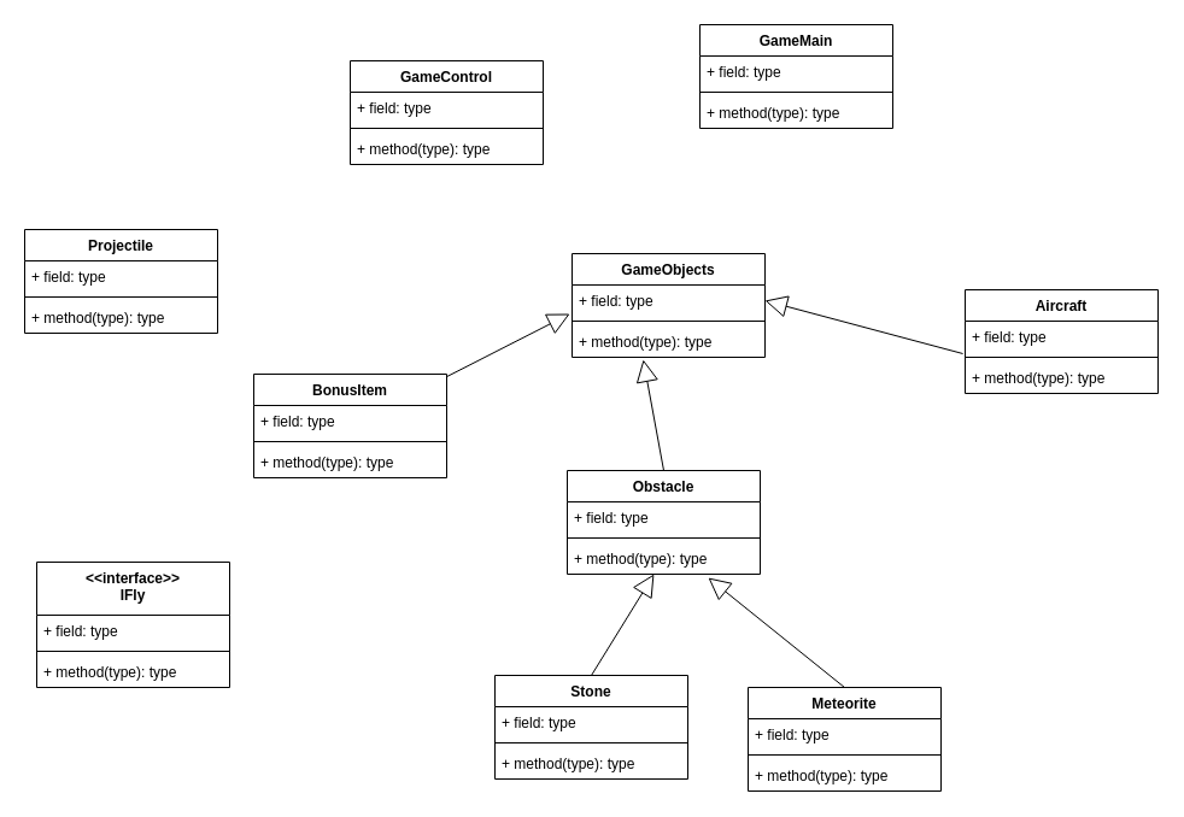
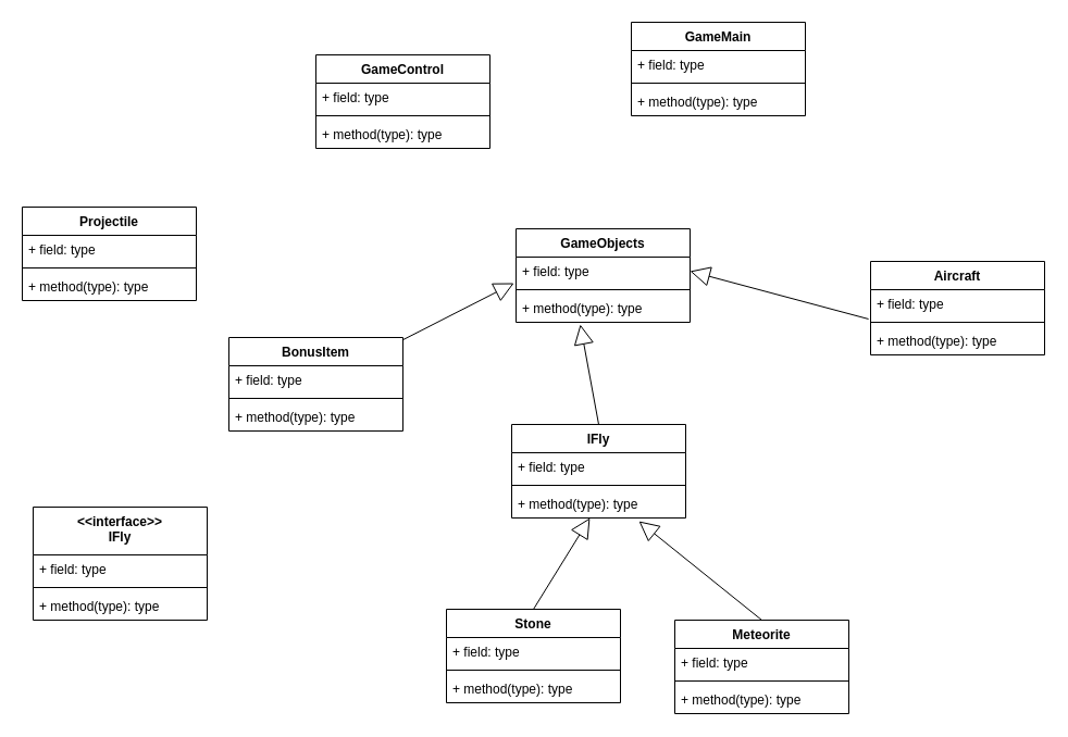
  <mxCell id="0" />
  <mxCell id="1" parent="0" />
  <mxCell id="2" value="GameMain" style="swimlane;fontStyle=1;align=center;verticalAlign=top;childLayout=stackLayout;horizontal=1;startSize=26;horizontalStack=0;resizeParent=1;resizeParentMax=0;resizeLast=0;collapsible=1;marginBottom=0;" vertex="1" parent="1"><mxGeometry x="580" y="20" width="160" height="86" as="geometry" /></mxCell>
  <mxCell id="3" value="+ field: type" style="text;strokeColor=none;fillColor=none;align=left;verticalAlign=top;spacingLeft=4;spacingRight=4;overflow=hidden;rotatable=0;points=[[0,0.5],[1,0.5]];portConstraint=eastwest;" vertex="1" parent="2"><mxGeometry y="26" width="160" height="26" as="geometry" /></mxCell>
  <mxCell id="4" value="" style="line;strokeWidth=1;fillColor=none;align=left;verticalAlign=middle;spacingTop=-1;spacingLeft=3;spacingRight=3;rotatable=0;labelPosition=right;points=[];portConstraint=eastwest;" vertex="1" parent="2"><mxGeometry y="52" width="160" height="8" as="geometry" /></mxCell>
  <mxCell id="5" value="+ method(type): type" style="text;strokeColor=none;fillColor=none;align=left;verticalAlign=top;spacingLeft=4;spacingRight=4;overflow=hidden;rotatable=0;points=[[0,0.5],[1,0.5]];portConstraint=eastwest;" vertex="1" parent="2"><mxGeometry y="60" width="160" height="26" as="geometry" /></mxCell>
  <mxCell id="6" value="GameObjects" style="swimlane;fontStyle=1;align=center;verticalAlign=top;childLayout=stackLayout;horizontal=1;startSize=26;horizontalStack=0;resizeParent=1;resizeParentMax=0;resizeLast=0;collapsible=1;marginBottom=0;" vertex="1" parent="1"><mxGeometry x="474" y="210" width="160" height="86" as="geometry" /></mxCell>
  <mxCell id="7" value="+ field: type" style="text;strokeColor=none;fillColor=none;align=left;verticalAlign=top;spacingLeft=4;spacingRight=4;overflow=hidden;rotatable=0;points=[[0,0.5],[1,0.5]];portConstraint=eastwest;" vertex="1" parent="6"><mxGeometry y="26" width="160" height="26" as="geometry" /></mxCell>
  <mxCell id="8" value="" style="line;strokeWidth=1;fillColor=none;align=left;verticalAlign=middle;spacingTop=-1;spacingLeft=3;spacingRight=3;rotatable=0;labelPosition=right;points=[];portConstraint=eastwest;" vertex="1" parent="6"><mxGeometry y="52" width="160" height="8" as="geometry" /></mxCell>
  <mxCell id="9" value="+ method(type): type" style="text;strokeColor=none;fillColor=none;align=left;verticalAlign=top;spacingLeft=4;spacingRight=4;overflow=hidden;rotatable=0;points=[[0,0.5],[1,0.5]];portConstraint=eastwest;" vertex="1" parent="6"><mxGeometry y="60" width="160" height="26" as="geometry" /></mxCell>
  <mxCell id="10" value="&lt;&lt;interface&gt;&gt;&#10;IFly" style="swimlane;fontStyle=1;align=center;verticalAlign=top;childLayout=stackLayout;horizontal=1;startSize=44;horizontalStack=0;resizeParent=1;resizeParentMax=0;resizeLast=0;collapsible=1;marginBottom=0;" vertex="1" parent="1"><mxGeometry x="30" y="466" width="160" height="104" as="geometry" /></mxCell>
  <mxCell id="11" value="+ field: type" style="text;strokeColor=none;fillColor=none;align=left;verticalAlign=top;spacingLeft=4;spacingRight=4;overflow=hidden;rotatable=0;points=[[0,0.5],[1,0.5]];portConstraint=eastwest;" vertex="1" parent="10"><mxGeometry y="44" width="160" height="26" as="geometry" /></mxCell>
  <mxCell id="12" value="" style="line;strokeWidth=1;fillColor=none;align=left;verticalAlign=middle;spacingTop=-1;spacingLeft=3;spacingRight=3;rotatable=0;labelPosition=right;points=[];portConstraint=eastwest;" vertex="1" parent="10"><mxGeometry y="70" width="160" height="8" as="geometry" /></mxCell>
  <mxCell id="13" value="+ method(type): type" style="text;strokeColor=none;fillColor=none;align=left;verticalAlign=top;spacingLeft=4;spacingRight=4;overflow=hidden;rotatable=0;points=[[0,0.5],[1,0.5]];portConstraint=eastwest;" vertex="1" parent="10"><mxGeometry y="78" width="160" height="26" as="geometry" /></mxCell>
  <mxCell id="14" value="" style="endArrow=block;endSize=16;endFill=0;html=1;entryX=0.369;entryY=1.077;entryDx=0;entryDy=0;entryPerimeter=0;exitX=0.5;exitY=0;exitDx=0;exitDy=0;" edge="1" parent="1" source="27" target="9"><mxGeometry width="160" relative="1" as="geometry"><mxPoint x="360" y="340" as="sourcePoint" /><mxPoint x="520" y="340" as="targetPoint" /></mxGeometry></mxCell>
  <mxCell id="15" value="" style="endArrow=block;endSize=16;endFill=0;html=1;entryX=1;entryY=0.5;entryDx=0;entryDy=0;exitX=-0.012;exitY=1.038;exitDx=0;exitDy=0;exitPerimeter=0;" edge="1" parent="1" source="44" target="7"><mxGeometry width="160" relative="1" as="geometry"><mxPoint x="650" y="332" as="sourcePoint" /><mxPoint x="683.04" y="250.002" as="targetPoint" /></mxGeometry></mxCell>
  <mxCell id="16" value="" style="endArrow=block;endSize=16;endFill=0;html=1;entryX=-0.012;entryY=0.923;entryDx=0;entryDy=0;entryPerimeter=0;" edge="1" parent="1" source="23" target="7"><mxGeometry width="160" relative="1" as="geometry"><mxPoint x="530" y="410" as="sourcePoint" /><mxPoint x="563.04" y="328.002" as="targetPoint" /></mxGeometry></mxCell>
  <mxCell id="17" value="" style="endArrow=block;endSize=16;endFill=0;html=1;exitX=0.5;exitY=0;exitDx=0;exitDy=0;" edge="1" parent="1" source="31" target="30"><mxGeometry width="160" relative="1" as="geometry"><mxPoint x="540" y="420" as="sourcePoint" /><mxPoint x="490" y="470" as="targetPoint" /></mxGeometry></mxCell>
  <mxCell id="18" value="" style="endArrow=block;endSize=16;endFill=0;html=1;entryX=0.731;entryY=1.115;entryDx=0;entryDy=0;entryPerimeter=0;exitX=0.5;exitY=0;exitDx=0;exitDy=0;" edge="1" parent="1" source="35" target="30"><mxGeometry width="160" relative="1" as="geometry"><mxPoint x="550" y="430" as="sourcePoint" /><mxPoint x="583.04" y="348.002" as="targetPoint" /></mxGeometry></mxCell>
  <mxCell id="19" value="GameControl" style="swimlane;fontStyle=1;align=center;verticalAlign=top;childLayout=stackLayout;horizontal=1;startSize=26;horizontalStack=0;resizeParent=1;resizeParentMax=0;resizeLast=0;collapsible=1;marginBottom=0;" vertex="1" parent="1"><mxGeometry x="290" y="50" width="160" height="86" as="geometry" /></mxCell>
  <mxCell id="20" value="+ field: type" style="text;strokeColor=none;fillColor=none;align=left;verticalAlign=top;spacingLeft=4;spacingRight=4;overflow=hidden;rotatable=0;points=[[0,0.5],[1,0.5]];portConstraint=eastwest;" vertex="1" parent="19"><mxGeometry y="26" width="160" height="26" as="geometry" /></mxCell>
  <mxCell id="21" value="" style="line;strokeWidth=1;fillColor=none;align=left;verticalAlign=middle;spacingTop=-1;spacingLeft=3;spacingRight=3;rotatable=0;labelPosition=right;points=[];portConstraint=eastwest;" vertex="1" parent="19"><mxGeometry y="52" width="160" height="8" as="geometry" /></mxCell>
  <mxCell id="22" value="+ method(type): type" style="text;strokeColor=none;fillColor=none;align=left;verticalAlign=top;spacingLeft=4;spacingRight=4;overflow=hidden;rotatable=0;points=[[0,0.5],[1,0.5]];portConstraint=eastwest;" vertex="1" parent="19"><mxGeometry y="60" width="160" height="26" as="geometry" /></mxCell>
  <mxCell id="23" value="BonusItem" style="swimlane;fontStyle=1;align=center;verticalAlign=top;childLayout=stackLayout;horizontal=1;startSize=26;horizontalStack=0;resizeParent=1;resizeParentMax=0;resizeLast=0;collapsible=1;marginBottom=0;" vertex="1" parent="1"><mxGeometry x="210" y="310" width="160" height="86" as="geometry" /></mxCell>
  <mxCell id="24" value="+ field: type" style="text;strokeColor=none;fillColor=none;align=left;verticalAlign=top;spacingLeft=4;spacingRight=4;overflow=hidden;rotatable=0;points=[[0,0.5],[1,0.5]];portConstraint=eastwest;" vertex="1" parent="23"><mxGeometry y="26" width="160" height="26" as="geometry" /></mxCell>
  <mxCell id="25" value="" style="line;strokeWidth=1;fillColor=none;align=left;verticalAlign=middle;spacingTop=-1;spacingLeft=3;spacingRight=3;rotatable=0;labelPosition=right;points=[];portConstraint=eastwest;" vertex="1" parent="23"><mxGeometry y="52" width="160" height="8" as="geometry" /></mxCell>
  <mxCell id="26" value="+ method(type): type" style="text;strokeColor=none;fillColor=none;align=left;verticalAlign=top;spacingLeft=4;spacingRight=4;overflow=hidden;rotatable=0;points=[[0,0.5],[1,0.5]];portConstraint=eastwest;" vertex="1" parent="23"><mxGeometry y="60" width="160" height="26" as="geometry" /></mxCell>
- <mxCell id="27" value="Obstacle" style="swimlane;fontStyle=1;align=center;verticalAlign=top;childLayout=stackLayout;horizontal=1;startSize=26;horizontalStack=0;resizeParent=1;resizeParentMax=0;resizeLast=0;collapsible=1;marginBottom=0;" vertex="1" parent="1"><mxGeometry x="470" y="390" width="160" height="86" as="geometry" /></mxCell>
+ <mxCell id="27" value="IFly" style="swimlane;fontStyle=1;align=center;verticalAlign=top;childLayout=stackLayout;horizontal=1;startSize=26;horizontalStack=0;resizeParent=1;resizeParentMax=0;resizeLast=0;collapsible=1;marginBottom=0;" vertex="1" parent="1"><mxGeometry x="470" y="390" width="160" height="86" as="geometry" /></mxCell>
  <mxCell id="28" value="+ field: type" style="text;strokeColor=none;fillColor=none;align=left;verticalAlign=top;spacingLeft=4;spacingRight=4;overflow=hidden;rotatable=0;points=[[0,0.5],[1,0.5]];portConstraint=eastwest;" vertex="1" parent="27"><mxGeometry y="26" width="160" height="26" as="geometry" /></mxCell>
  <mxCell id="29" value="" style="line;strokeWidth=1;fillColor=none;align=left;verticalAlign=middle;spacingTop=-1;spacingLeft=3;spacingRight=3;rotatable=0;labelPosition=right;points=[];portConstraint=eastwest;" vertex="1" parent="27"><mxGeometry y="52" width="160" height="8" as="geometry" /></mxCell>
  <mxCell id="30" value="+ method(type): type" style="text;strokeColor=none;fillColor=none;align=left;verticalAlign=top;spacingLeft=4;spacingRight=4;overflow=hidden;rotatable=0;points=[[0,0.5],[1,0.5]];portConstraint=eastwest;" vertex="1" parent="27"><mxGeometry y="60" width="160" height="26" as="geometry" /></mxCell>
  <mxCell id="31" value="Stone" style="swimlane;fontStyle=1;align=center;verticalAlign=top;childLayout=stackLayout;horizontal=1;startSize=26;horizontalStack=0;resizeParent=1;resizeParentMax=0;resizeLast=0;collapsible=1;marginBottom=0;" vertex="1" parent="1"><mxGeometry x="410" y="560" width="160" height="86" as="geometry" /></mxCell>
  <mxCell id="32" value="+ field: type" style="text;strokeColor=none;fillColor=none;align=left;verticalAlign=top;spacingLeft=4;spacingRight=4;overflow=hidden;rotatable=0;points=[[0,0.5],[1,0.5]];portConstraint=eastwest;" vertex="1" parent="31"><mxGeometry y="26" width="160" height="26" as="geometry" /></mxCell>
  <mxCell id="33" value="" style="line;strokeWidth=1;fillColor=none;align=left;verticalAlign=middle;spacingTop=-1;spacingLeft=3;spacingRight=3;rotatable=0;labelPosition=right;points=[];portConstraint=eastwest;" vertex="1" parent="31"><mxGeometry y="52" width="160" height="8" as="geometry" /></mxCell>
  <mxCell id="34" value="+ method(type): type" style="text;strokeColor=none;fillColor=none;align=left;verticalAlign=top;spacingLeft=4;spacingRight=4;overflow=hidden;rotatable=0;points=[[0,0.5],[1,0.5]];portConstraint=eastwest;" vertex="1" parent="31"><mxGeometry y="60" width="160" height="26" as="geometry" /></mxCell>
  <mxCell id="35" value="Meteorite" style="swimlane;fontStyle=1;align=center;verticalAlign=top;childLayout=stackLayout;horizontal=1;startSize=26;horizontalStack=0;resizeParent=1;resizeParentMax=0;resizeLast=0;collapsible=1;marginBottom=0;" vertex="1" parent="1"><mxGeometry x="620" y="570" width="160" height="86" as="geometry" /></mxCell>
  <mxCell id="36" value="+ field: type" style="text;strokeColor=none;fillColor=none;align=left;verticalAlign=top;spacingLeft=4;spacingRight=4;overflow=hidden;rotatable=0;points=[[0,0.5],[1,0.5]];portConstraint=eastwest;" vertex="1" parent="35"><mxGeometry y="26" width="160" height="26" as="geometry" /></mxCell>
  <mxCell id="37" value="" style="line;strokeWidth=1;fillColor=none;align=left;verticalAlign=middle;spacingTop=-1;spacingLeft=3;spacingRight=3;rotatable=0;labelPosition=right;points=[];portConstraint=eastwest;" vertex="1" parent="35"><mxGeometry y="52" width="160" height="8" as="geometry" /></mxCell>
  <mxCell id="38" value="+ method(type): type" style="text;strokeColor=none;fillColor=none;align=left;verticalAlign=top;spacingLeft=4;spacingRight=4;overflow=hidden;rotatable=0;points=[[0,0.5],[1,0.5]];portConstraint=eastwest;" vertex="1" parent="35"><mxGeometry y="60" width="160" height="26" as="geometry" /></mxCell>
  <mxCell id="39" value="Projectile" style="swimlane;fontStyle=1;align=center;verticalAlign=top;childLayout=stackLayout;horizontal=1;startSize=26;horizontalStack=0;resizeParent=1;resizeParentMax=0;resizeLast=0;collapsible=1;marginBottom=0;" vertex="1" parent="1"><mxGeometry x="20" y="190" width="160" height="86" as="geometry" /></mxCell>
  <mxCell id="40" value="+ field: type" style="text;strokeColor=none;fillColor=none;align=left;verticalAlign=top;spacingLeft=4;spacingRight=4;overflow=hidden;rotatable=0;points=[[0,0.5],[1,0.5]];portConstraint=eastwest;" vertex="1" parent="39"><mxGeometry y="26" width="160" height="26" as="geometry" /></mxCell>
  <mxCell id="41" value="" style="line;strokeWidth=1;fillColor=none;align=left;verticalAlign=middle;spacingTop=-1;spacingLeft=3;spacingRight=3;rotatable=0;labelPosition=right;points=[];portConstraint=eastwest;" vertex="1" parent="39"><mxGeometry y="52" width="160" height="8" as="geometry" /></mxCell>
  <mxCell id="42" value="+ method(type): type" style="text;strokeColor=none;fillColor=none;align=left;verticalAlign=top;spacingLeft=4;spacingRight=4;overflow=hidden;rotatable=0;points=[[0,0.5],[1,0.5]];portConstraint=eastwest;" vertex="1" parent="39"><mxGeometry y="60" width="160" height="26" as="geometry" /></mxCell>
  <mxCell id="43" value="Aircraft" style="swimlane;fontStyle=1;align=center;verticalAlign=top;childLayout=stackLayout;horizontal=1;startSize=26;horizontalStack=0;resizeParent=1;resizeParentMax=0;resizeLast=0;collapsible=1;marginBottom=0;" vertex="1" parent="1"><mxGeometry x="800" y="240" width="160" height="86" as="geometry" /></mxCell>
  <mxCell id="44" value="+ field: type" style="text;strokeColor=none;fillColor=none;align=left;verticalAlign=top;spacingLeft=4;spacingRight=4;overflow=hidden;rotatable=0;points=[[0,0.5],[1,0.5]];portConstraint=eastwest;" vertex="1" parent="43"><mxGeometry y="26" width="160" height="26" as="geometry" /></mxCell>
  <mxCell id="45" value="" style="line;strokeWidth=1;fillColor=none;align=left;verticalAlign=middle;spacingTop=-1;spacingLeft=3;spacingRight=3;rotatable=0;labelPosition=right;points=[];portConstraint=eastwest;" vertex="1" parent="43"><mxGeometry y="52" width="160" height="8" as="geometry" /></mxCell>
  <mxCell id="46" value="+ method(type): type" style="text;strokeColor=none;fillColor=none;align=left;verticalAlign=top;spacingLeft=4;spacingRight=4;overflow=hidden;rotatable=0;points=[[0,0.5],[1,0.5]];portConstraint=eastwest;" vertex="1" parent="43"><mxGeometry y="60" width="160" height="26" as="geometry" /></mxCell>
